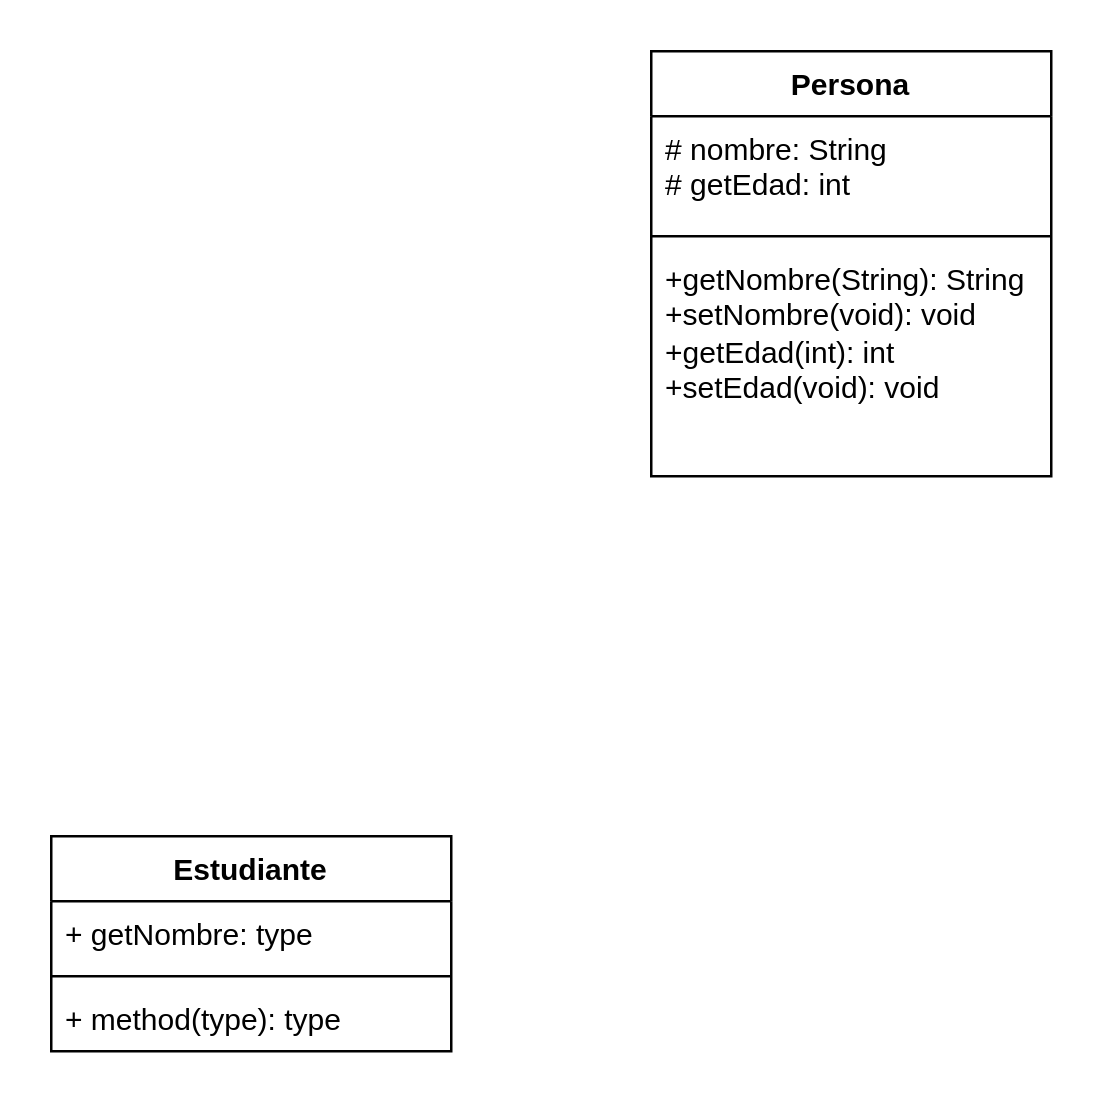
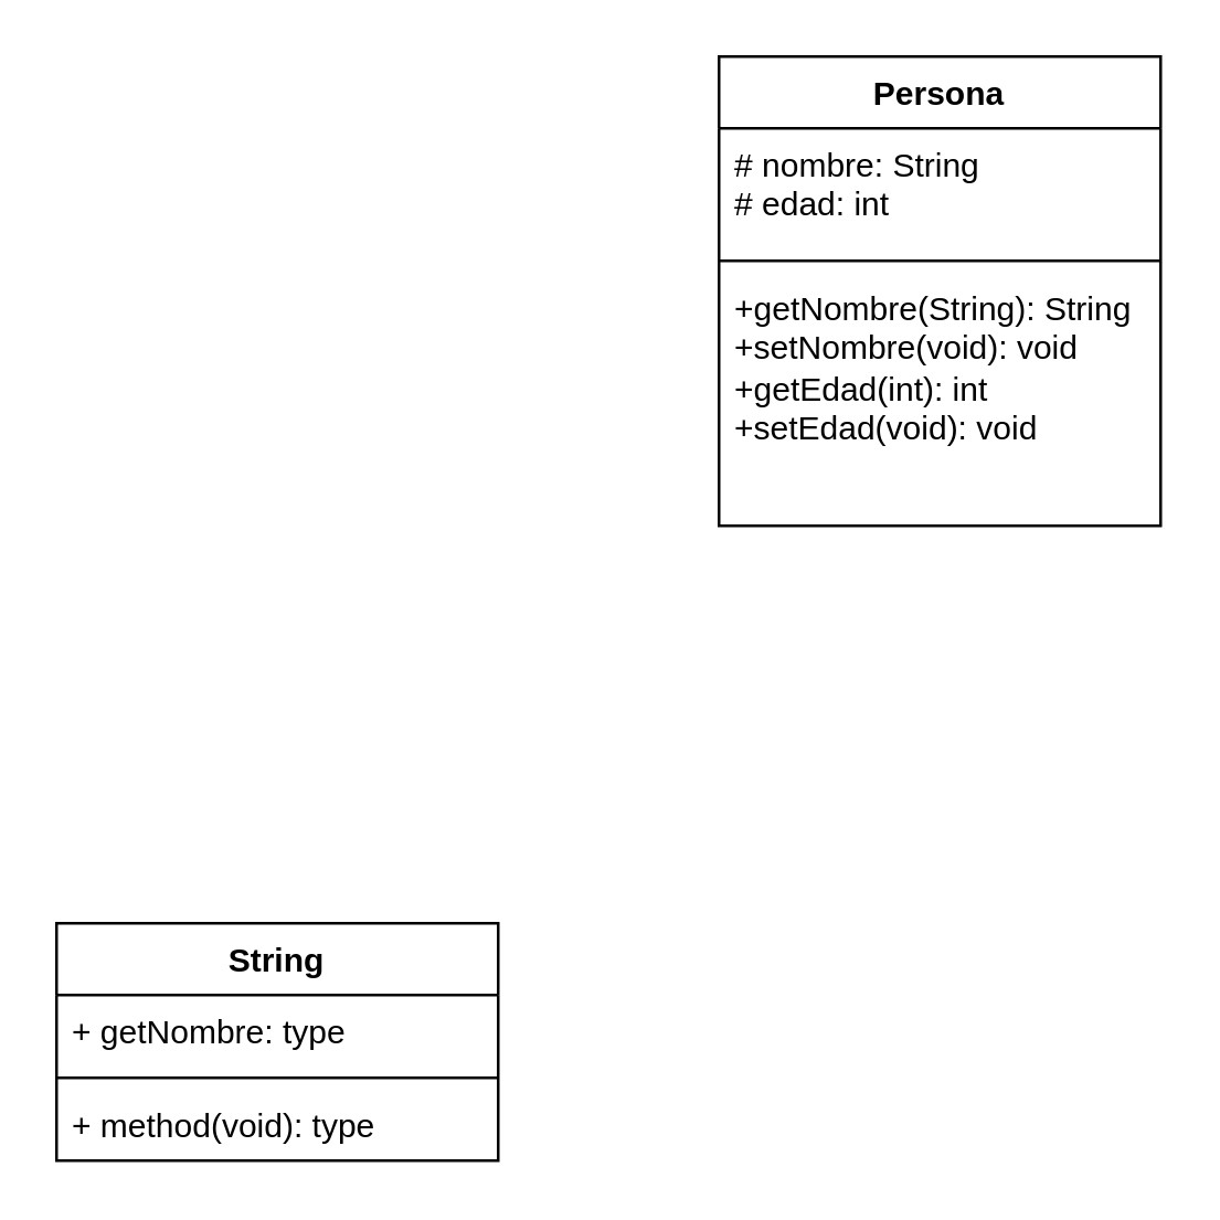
  <mxCell id="0" />
  <mxCell id="1" parent="0" />
  <mxCell id="2" value="Persona" style="swimlane;fontStyle=1;align=center;verticalAlign=top;childLayout=stackLayout;horizontal=1;startSize=26;horizontalStack=0;resizeParent=1;resizeParentMax=0;resizeLast=0;collapsible=1;marginBottom=0;whiteSpace=wrap;html=1;" vertex="1" parent="1"><mxGeometry x="260" y="20" width="160" height="170" as="geometry" /></mxCell>
- <mxCell id="3" value="# nombre: String&lt;br&gt;# getEdad: int" style="text;strokeColor=none;fillColor=none;align=left;verticalAlign=top;spacingLeft=4;spacingRight=4;overflow=hidden;rotatable=0;points=[[0,0.5],[1,0.5]];portConstraint=eastwest;whiteSpace=wrap;html=1;" vertex="1" parent="2"><mxGeometry y="26" width="160" height="44" as="geometry" /></mxCell>
+ <mxCell id="3" value="# nombre: String&lt;br&gt;# edad: int" style="text;strokeColor=none;fillColor=none;align=left;verticalAlign=top;spacingLeft=4;spacingRight=4;overflow=hidden;rotatable=0;points=[[0,0.5],[1,0.5]];portConstraint=eastwest;whiteSpace=wrap;html=1;" vertex="1" parent="2"><mxGeometry y="26" width="160" height="44" as="geometry" /></mxCell>
  <mxCell id="4" value="" style="line;strokeWidth=1;fillColor=none;align=left;verticalAlign=middle;spacingTop=-1;spacingLeft=3;spacingRight=3;rotatable=0;labelPosition=right;points=[];portConstraint=eastwest;strokeColor=inherit;" vertex="1" parent="2"><mxGeometry y="70" width="160" height="8" as="geometry" /></mxCell>
  <mxCell id="5" value="+getNombre(String): String&lt;br&gt;+setNombre(void): void&lt;br&gt;+getEdad(int): int&lt;br&gt;+setEdad(void): void" style="text;strokeColor=none;fillColor=none;align=left;verticalAlign=top;spacingLeft=4;spacingRight=4;overflow=hidden;rotatable=0;points=[[0,0.5],[1,0.5]];portConstraint=eastwest;whiteSpace=wrap;html=1;" vertex="1" parent="2"><mxGeometry y="78" width="160" height="92" as="geometry" /></mxCell>
- <mxCell id="6" value="Estudiante" style="swimlane;fontStyle=1;align=center;verticalAlign=top;childLayout=stackLayout;horizontal=1;startSize=26;horizontalStack=0;resizeParent=1;resizeParentMax=0;resizeLast=0;collapsible=1;marginBottom=0;whiteSpace=wrap;html=1;" vertex="1" parent="1"><mxGeometry x="20" y="334" width="160" height="86" as="geometry" /></mxCell>
+ <mxCell id="6" value="String" style="swimlane;fontStyle=1;align=center;verticalAlign=top;childLayout=stackLayout;horizontal=1;startSize=26;horizontalStack=0;resizeParent=1;resizeParentMax=0;resizeLast=0;collapsible=1;marginBottom=0;whiteSpace=wrap;html=1;" vertex="1" parent="1"><mxGeometry x="20" y="334" width="160" height="86" as="geometry" /></mxCell>
  <mxCell id="7" value="+ getNombre: type" style="text;strokeColor=none;fillColor=none;align=left;verticalAlign=top;spacingLeft=4;spacingRight=4;overflow=hidden;rotatable=0;points=[[0,0.5],[1,0.5]];portConstraint=eastwest;whiteSpace=wrap;html=1;" vertex="1" parent="6"><mxGeometry y="26" width="160" height="26" as="geometry" /></mxCell>
  <mxCell id="8" value="" style="line;strokeWidth=1;fillColor=none;align=left;verticalAlign=middle;spacingTop=-1;spacingLeft=3;spacingRight=3;rotatable=0;labelPosition=right;points=[];portConstraint=eastwest;strokeColor=inherit;" vertex="1" parent="6"><mxGeometry y="52" width="160" height="8" as="geometry" /></mxCell>
- <mxCell id="9" value="+ method(type): type" style="text;strokeColor=none;fillColor=none;align=left;verticalAlign=top;spacingLeft=4;spacingRight=4;overflow=hidden;rotatable=0;points=[[0,0.5],[1,0.5]];portConstraint=eastwest;whiteSpace=wrap;html=1;" vertex="1" parent="6"><mxGeometry y="60" width="160" height="26" as="geometry" /></mxCell>
+ <mxCell id="9" value="+ method(void): type" style="text;strokeColor=none;fillColor=none;align=left;verticalAlign=top;spacingLeft=4;spacingRight=4;overflow=hidden;rotatable=0;points=[[0,0.5],[1,0.5]];portConstraint=eastwest;whiteSpace=wrap;html=1;" vertex="1" parent="6"><mxGeometry y="60" width="160" height="26" as="geometry" /></mxCell>
